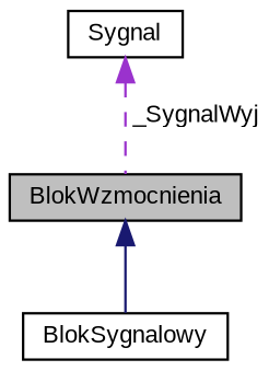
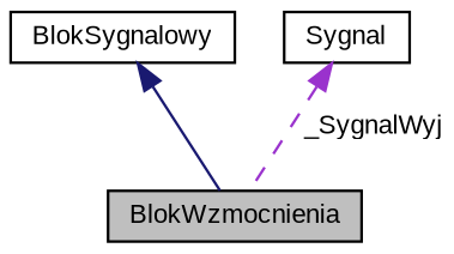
  digraph {
    fontname="Liberation Sans"
    node [color=black fillcolor=white fontname="Liberation Sans" fontsize=10 shape=record style=filled]
    edge [dir=back fontname="Liberation Sans" fontsize=10 labelfontname=Helvetica labelfontsize=10]
    n1 [fillcolor=grey75 fontcolor=black height=0.2 label=BlokWzmocnienia width=0.4]
    n2 [height=0.2 label=BlokSygnalowy width=0.4]
    n3 [height=0.2 label=Sygnal width=0.4]
-   n1 -> n2 [color=midnightblue style=solid]
+   n2 -> n1 [color=midnightblue style=solid]
    n3 -> n1 [color=darkorchid3 label=" _SygnalWyj" style=dashed]
  }
